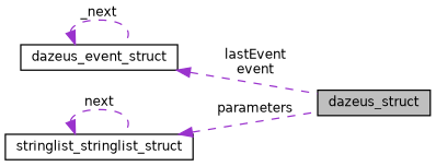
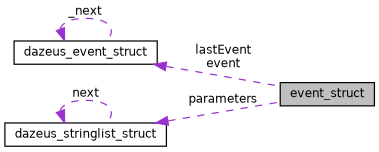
  digraph {
    rankdir=LR
    node [color=black fillcolor=white fontname=Helvetica fontsize=10 shape=record style=filled]
    edge [color=darkorchid3 dir=back fontname=Helvetica fontsize=10 labelfontname=Helvetica labelfontsize=10 style=dashed]
-   n1 [fillcolor=grey75 fontcolor=black height=0.2 label=dazeus_struct width=0.4]
+   n1 [fillcolor=grey75 fontcolor=black height=0.2 label=event_struct width=0.4]
    n2 [height=0.2 label=dazeus_event_struct width=0.4]
-   n3 [height=0.2 label=stringlist_stringlist_struct width=0.4]
+   n3 [height=0.2 label=dazeus_stringlist_struct width=0.4]
    n2 -> n1 [label="lastEvent\nevent"]
    n2 -> n2 [label=_next]
    n3 -> n1 [label=parameters]
    n3 -> n3 [label=next]
  }
